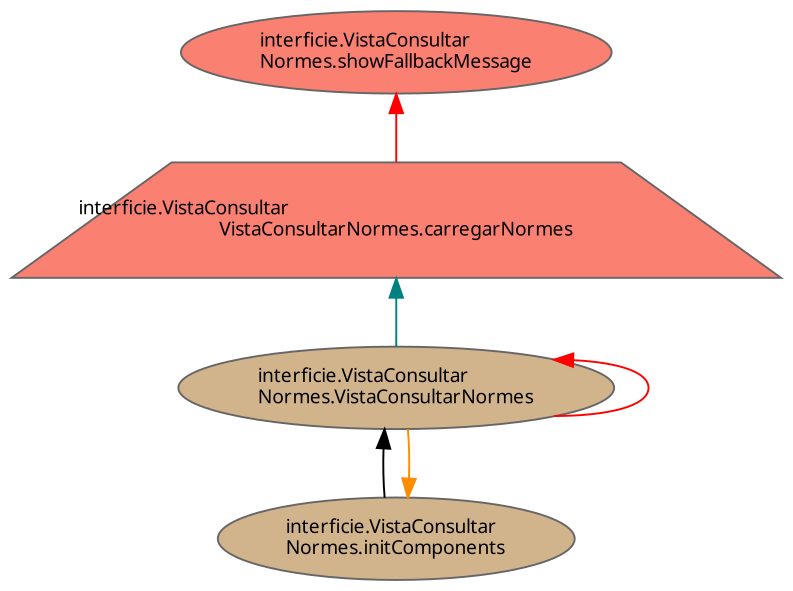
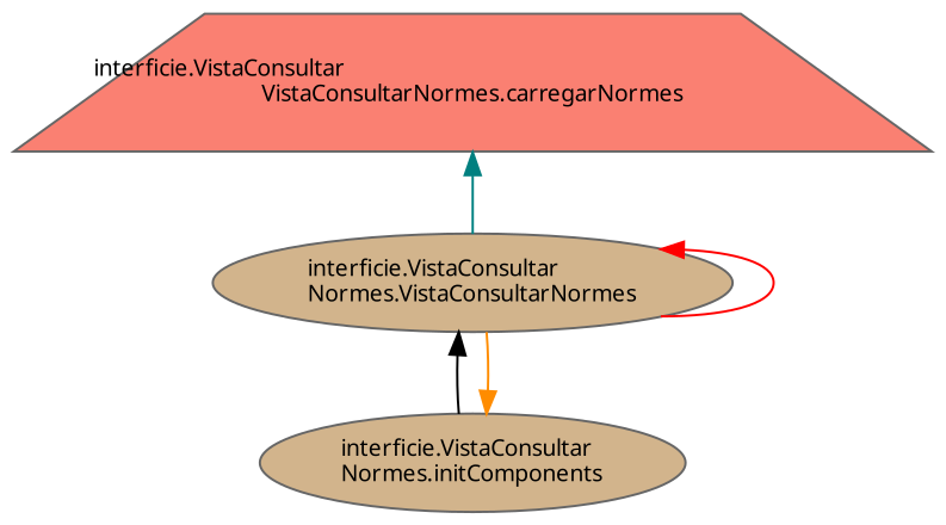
  digraph {
    fontname="Noto Sans"
    rankdir=TB
    node [color=grey40 fillcolor=salmon fontname="Noto Sans" fontsize=10 shape=ellipse style=filled]
    edge [color=red dir=back fontname="Noto Sans" fontsize=10 labelfontname=Helvetica labelfontsize=10 style=solid]
-   n1 [color=gray40 fontcolor=black height=0.2 label="interficie.VistaConsultar\lNormes.showFallbackMessage" width=0.4]
    n2 [height=0.2 label="interficie.VistaConsultar\lVistaConsultarNormes.carregarNormes" shape=trapezium width=0.4]
    n3 [fillcolor=tan height=0.2 label="interficie.VistaConsultar\lNormes.VistaConsultarNormes" width=0.4]
    n4 [fillcolor=tan height=0.2 label="interficie.VistaConsultar\lNormes.initComponents" width=0.4]
-   n1 -> n2
    n2 -> n3 [color=teal]
    n3 -> n3
    n3 -> n4 [color=black]
    n4 -> n3 [color=darkorange]
  }
